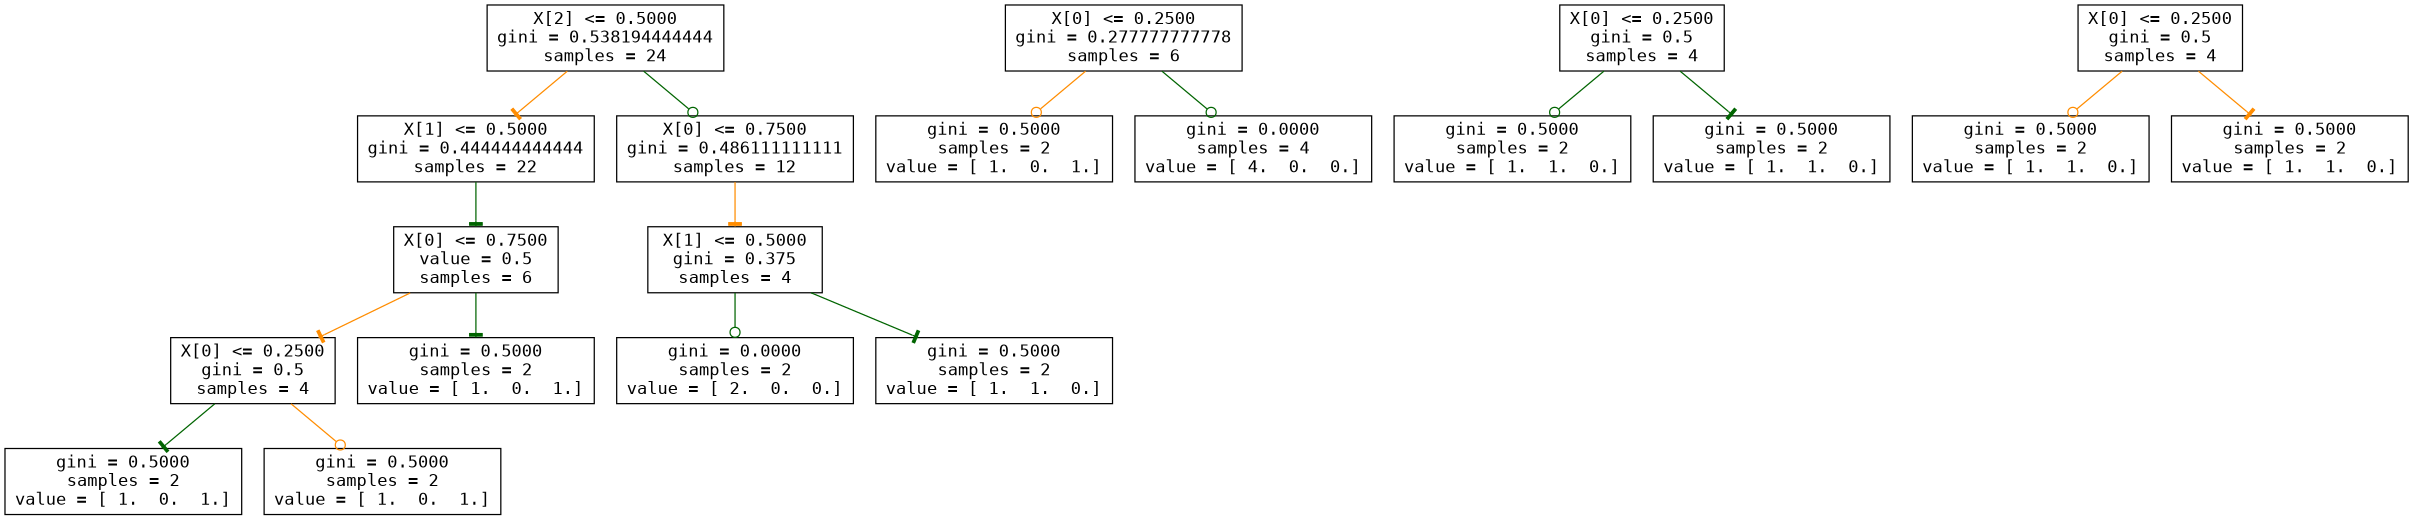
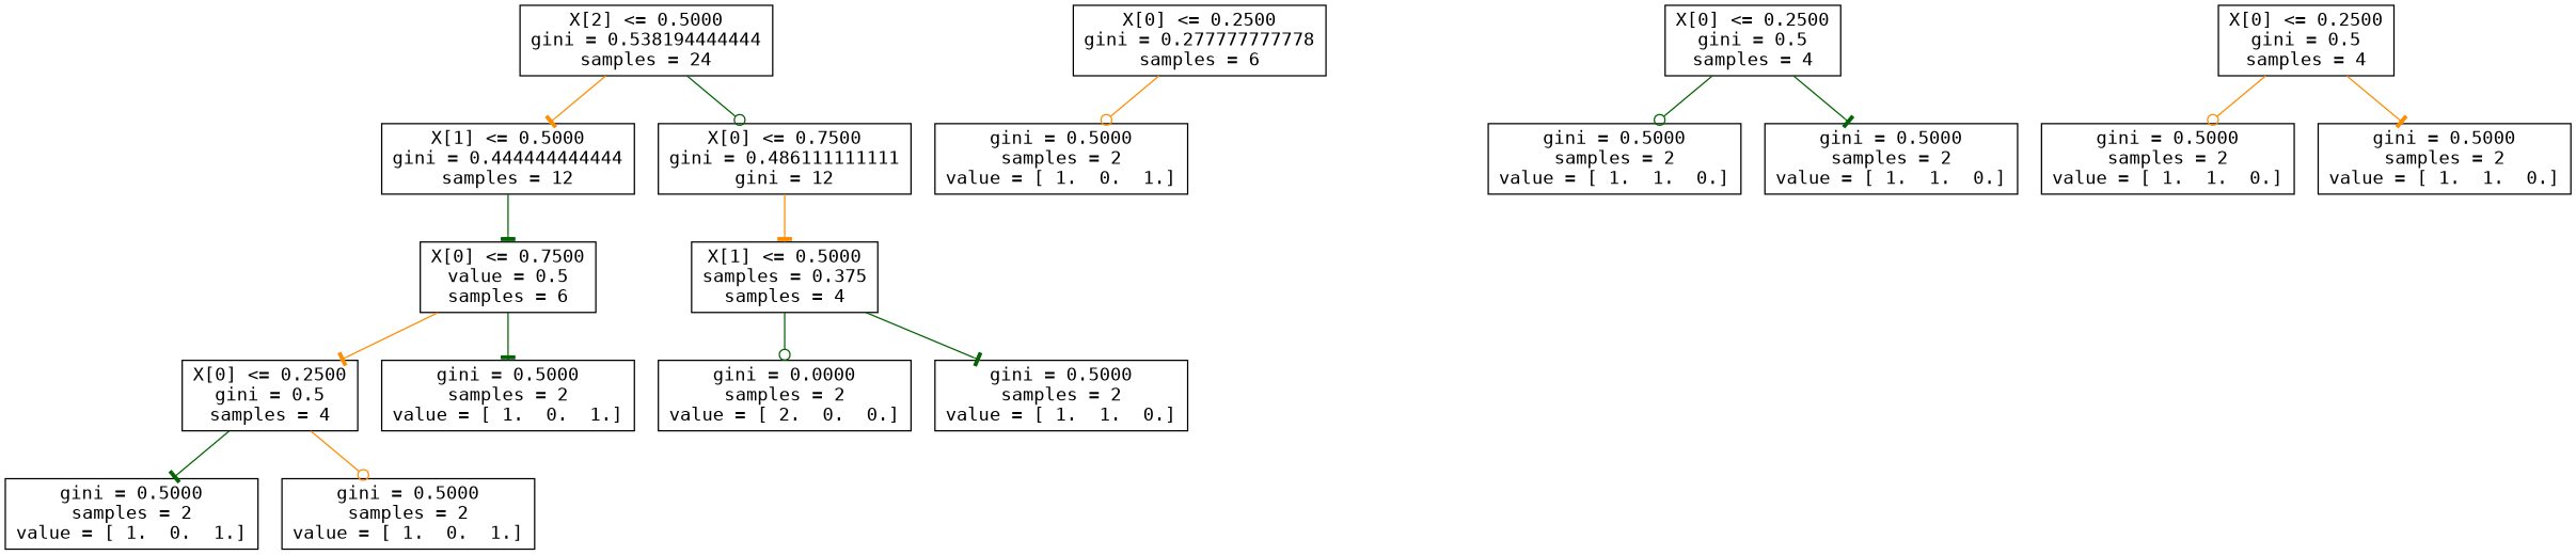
  digraph {
    fontname="DejaVu Sans Mono"
    node [fontname="DejaVu Sans Mono" shape=box]
    edge [arrowhead=tee color=darkgreen fontname="DejaVu Sans Mono"]
    n1 [label="X[2] <= 0.5000\ngini = 0.538194444444\nsamples = 24"]
-   n2 [label="X[1] <= 0.5000\ngini = 0.444444444444\nsamples = 22"]
-   n3 [label="X[0] <= 0.7500\ngini = 0.486111111111\nsamples = 12"]
+   n2 [label="X[1] <= 0.5000\ngini = 0.444444444444\nsamples = 12"]
+   n3 [label="X[0] <= 0.7500\ngini = 0.486111111111\ngini = 12"]
    n4 [label="X[0] <= 0.7500\nvalue = 0.5\nsamples = 6"]
-   n5 [label="X[1] <= 0.5000\ngini = 0.375\nsamples = 4"]
+   n5 [label="X[1] <= 0.5000\nsamples = 0.375\nsamples = 4"]
    n6 [label="X[0] <= 0.2500\ngini = 0.5\nsamples = 4"]
    n7 [label="gini = 0.5000\nsamples = 2\nvalue = [ 1.  0.  1.]"]
    n8 [label="X[0] <= 0.2500\ngini = 0.277777777778\nsamples = 6"]
    n9 [label="gini = 0.5000\nsamples = 2\nvalue = [ 1.  0.  1.]"]
-   n10 [label="gini = 0.0000\nsamples = 4\nvalue = [ 4.  0.  0.]"]
    n11 [label="gini = 0.5000\nsamples = 2\nvalue = [ 1.  0.  1.]"]
    n12 [label="gini = 0.5000\nsamples = 2\nvalue = [ 1.  0.  1.]"]
    n13 [label="gini = 0.0000\nsamples = 2\nvalue = [ 2.  0.  0.]"]
    n14 [label="gini = 0.5000\nsamples = 2\nvalue = [ 1.  1.  0.]"]
    n15 [label="X[0] <= 0.2500\ngini = 0.5\nsamples = 4"]
    n16 [label="gini = 0.5000\nsamples = 2\nvalue = [ 1.  1.  0.]"]
    n17 [label="gini = 0.5000\nsamples = 2\nvalue = [ 1.  1.  0.]"]
    n18 [label="X[0] <= 0.2500\ngini = 0.5\nsamples = 4"]
    n19 [label="gini = 0.5000\nsamples = 2\nvalue = [ 1.  1.  0.]"]
    n20 [label="gini = 0.5000\nsamples = 2\nvalue = [ 1.  1.  0.]"]
    n1 -> n2 [color=darkorange]
    n1 -> n3 [arrowhead=odot]
    n2 -> n4
    n3 -> n5 [color=darkorange]
    n4 -> n6 [color=darkorange]
    n4 -> n7
    n5 -> n13 [arrowhead=odot]
    n5 -> n14
    n6 -> n11
    n6 -> n12 [arrowhead=odot color=darkorange]
    n8 -> n9 [arrowhead=odot color=darkorange]
-   n8 -> n10 [arrowhead=odot]
    n15 -> n16 [arrowhead=odot]
    n15 -> n17
    n18 -> n19 [arrowhead=odot color=darkorange]
    n18 -> n20 [color=darkorange]
  }
